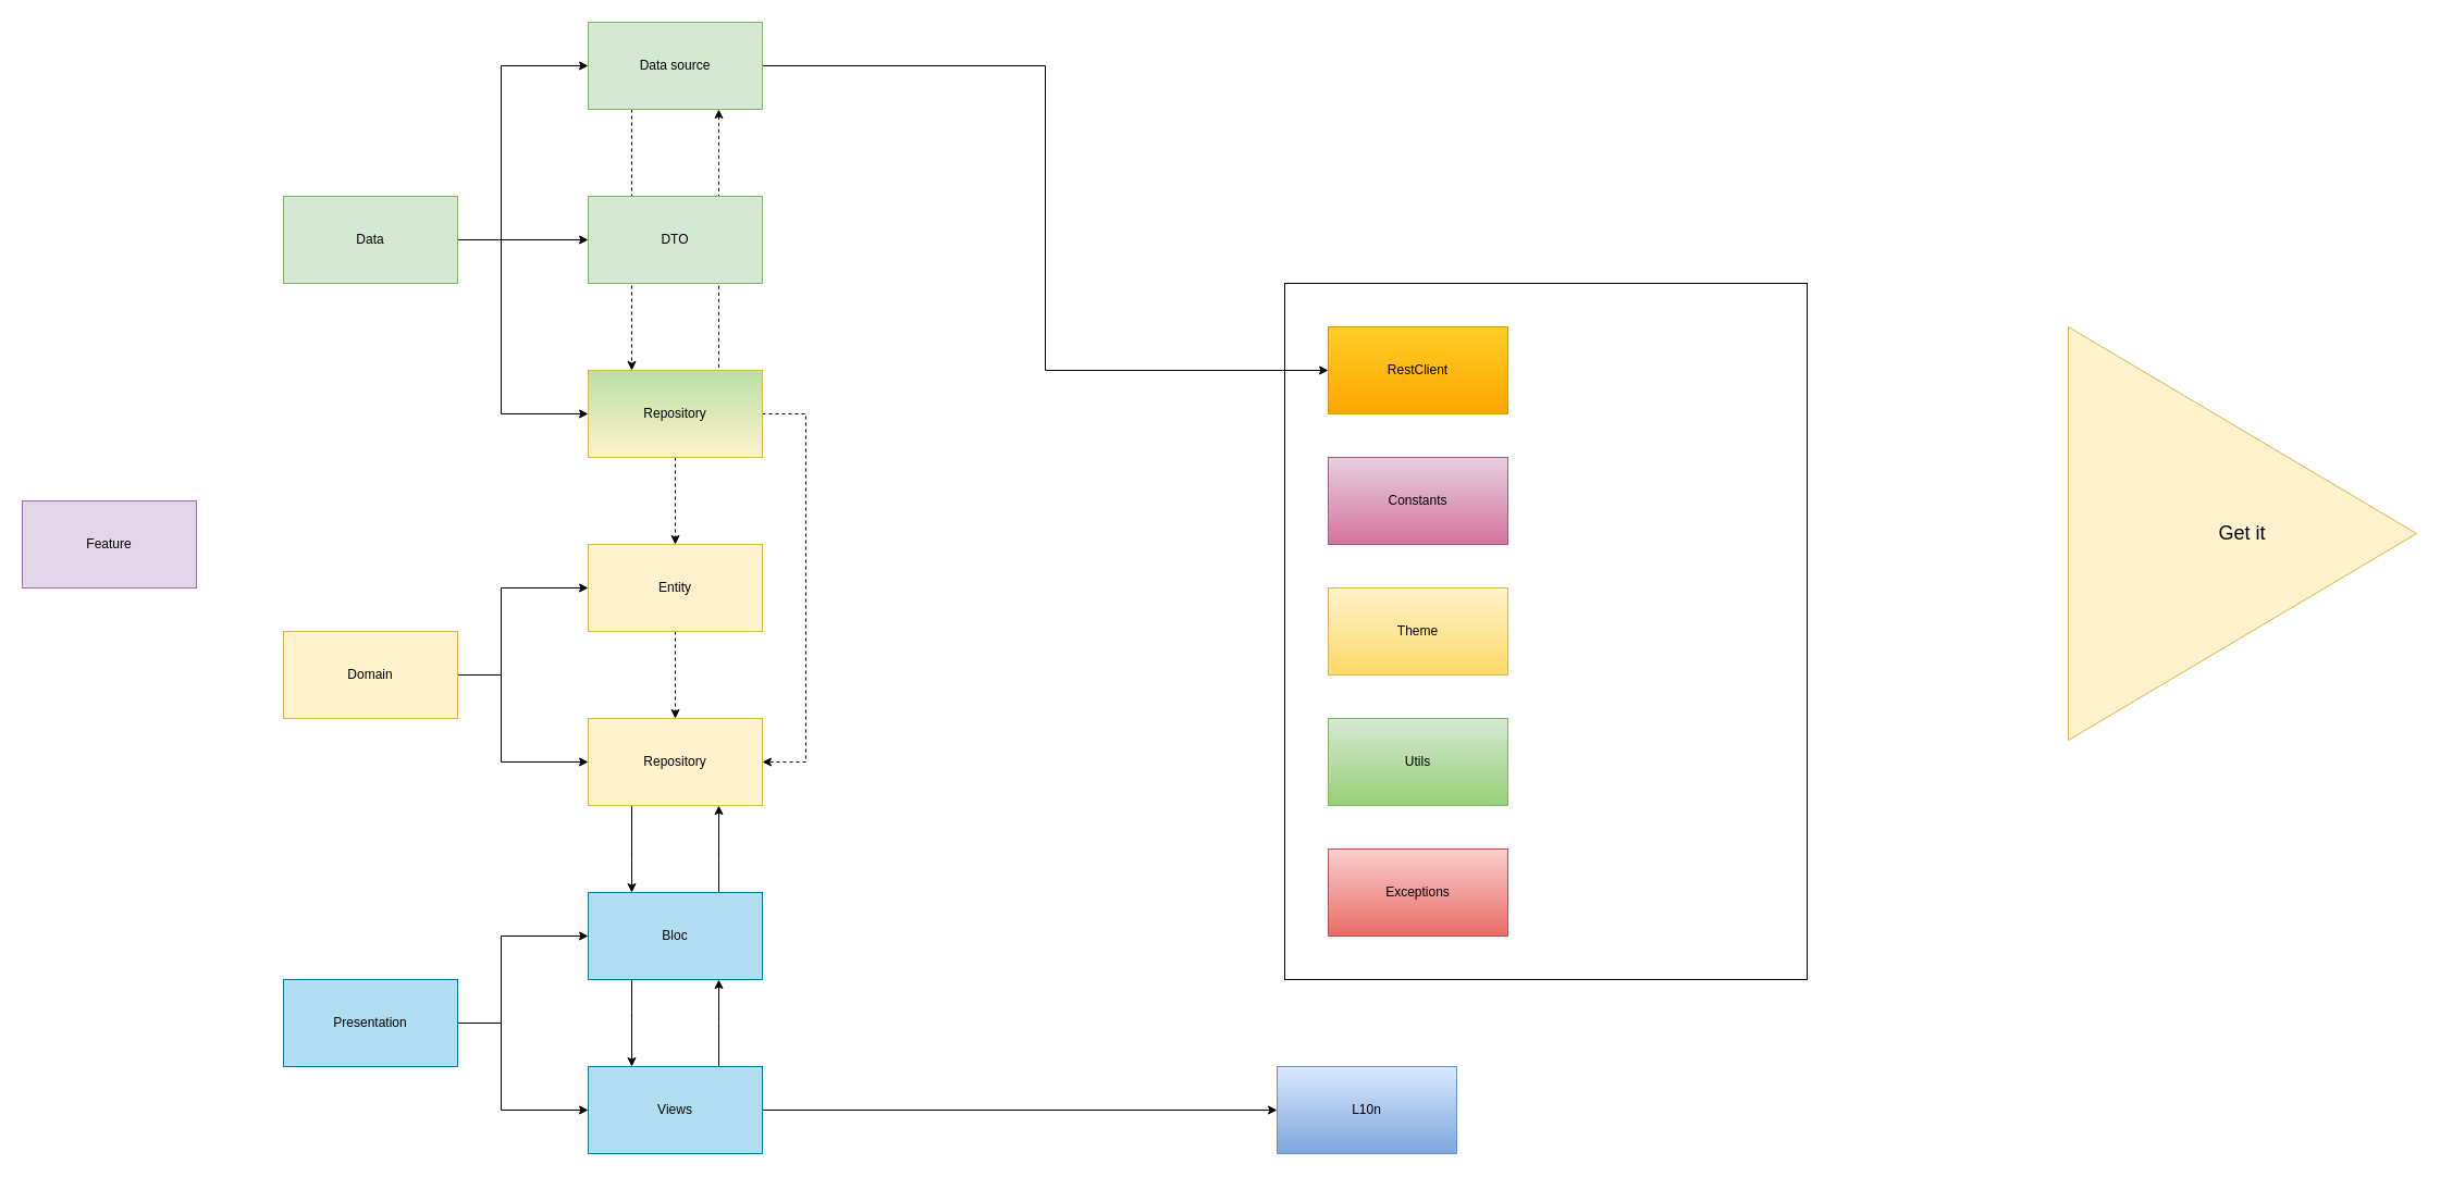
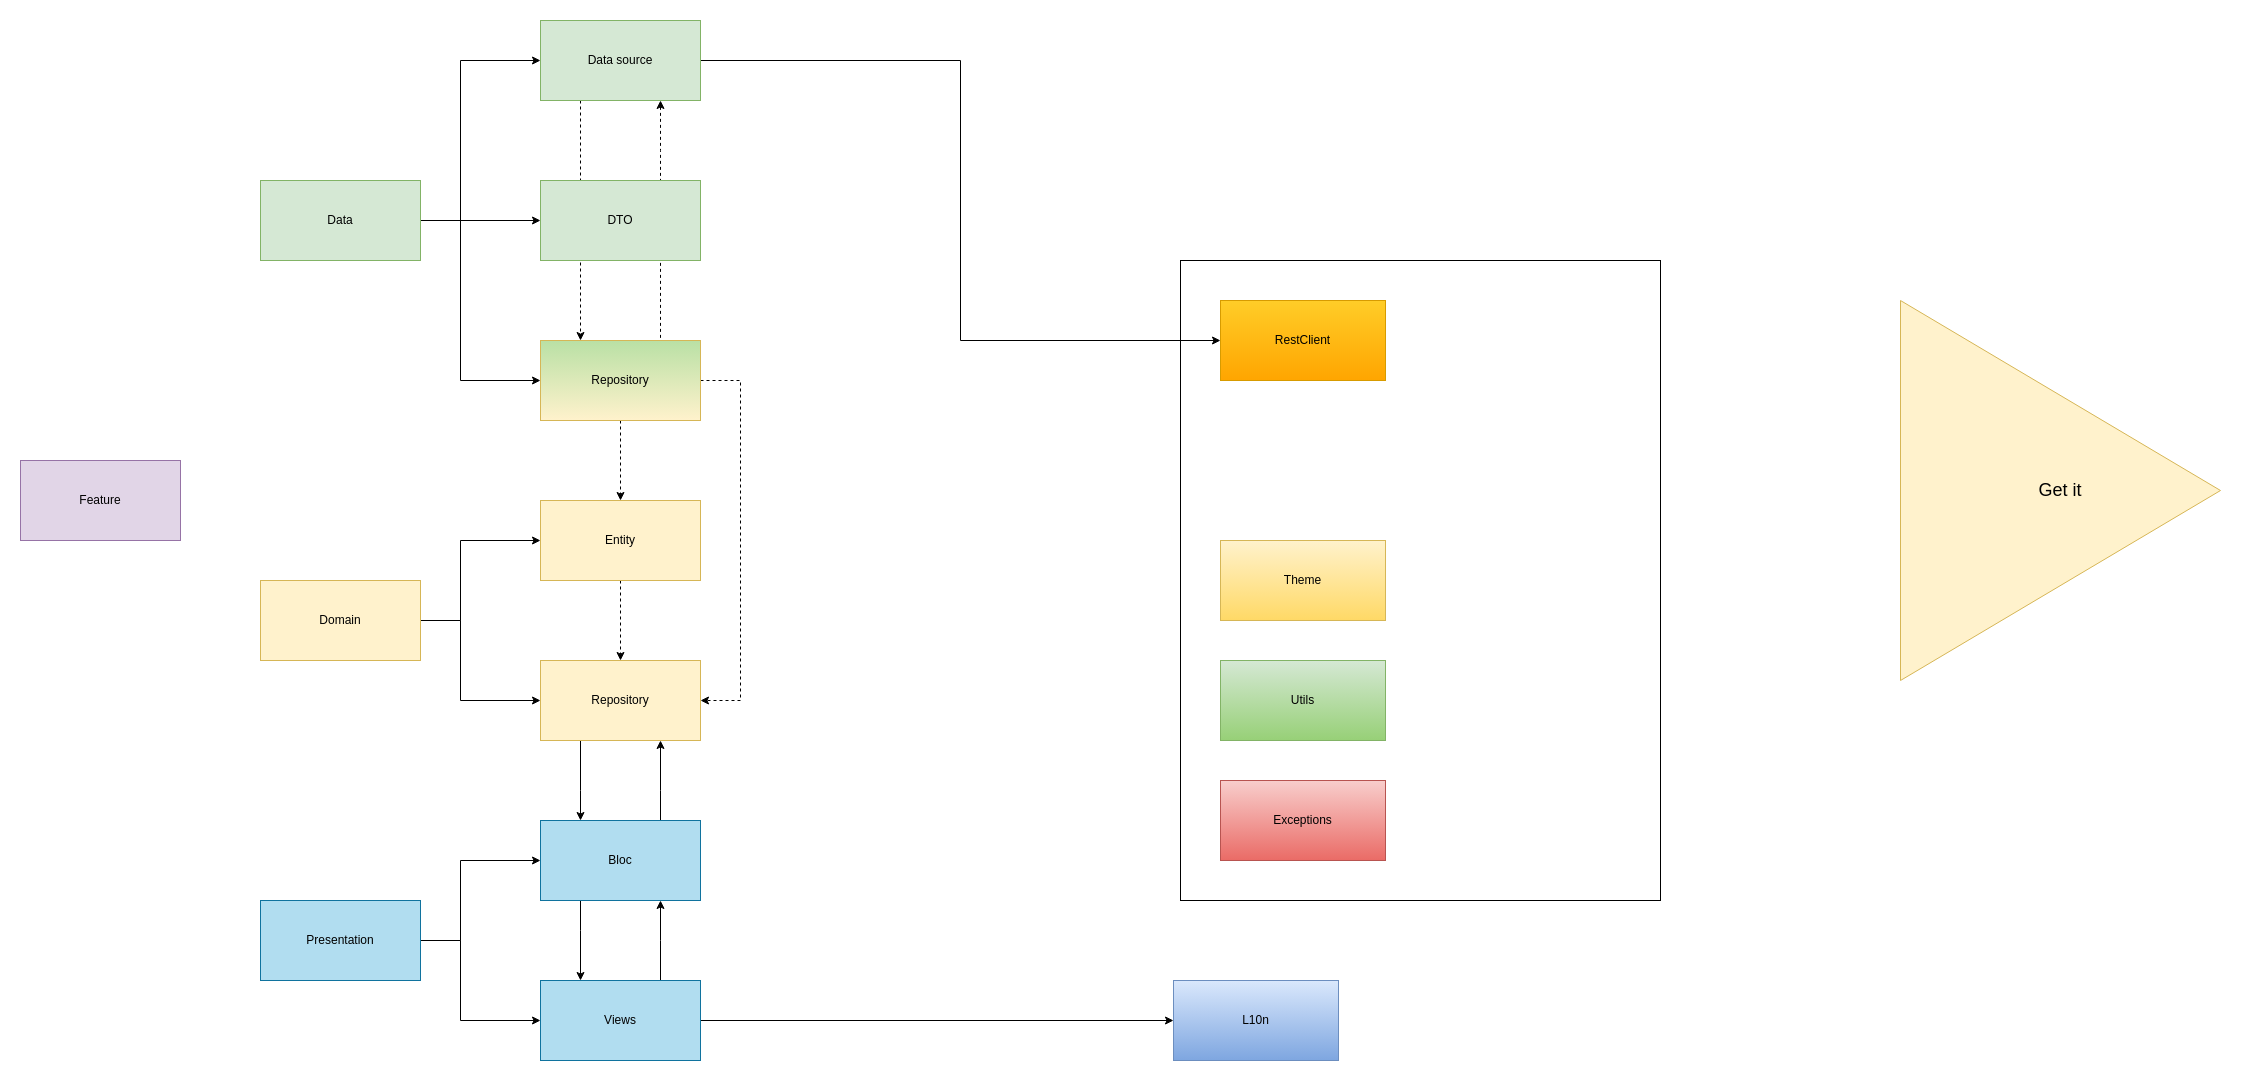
  <mxCell id="0" />
  <mxCell id="1" parent="0" />
  <mxCell id="2" value="Feature" style="rounded=0;whiteSpace=wrap;html=1;fillColor=#e1d5e7;strokeColor=#9673a6;" parent="1" vertex="1"><mxGeometry x="20" y="460" width="160" height="80" as="geometry" /></mxCell>
  <mxCell id="3" style="edgeStyle=orthogonalEdgeStyle;rounded=0;orthogonalLoop=1;jettySize=auto;html=1;entryX=0;entryY=0.5;entryDx=0;entryDy=0;fontFamily=Helvetica;fontSize=12;fontColor=default;" parent="1" source="6" target="15" edge="1"><mxGeometry relative="1" as="geometry"><Array as="points"><mxPoint x="460" y="220" /><mxPoint x="460" y="60" /></Array></mxGeometry></mxCell>
  <mxCell id="4" style="edgeStyle=orthogonalEdgeStyle;rounded=0;orthogonalLoop=1;jettySize=auto;html=1;entryX=0;entryY=0.5;entryDx=0;entryDy=0;fontFamily=Helvetica;fontSize=12;fontColor=default;" parent="1" source="6" target="18" edge="1"><mxGeometry relative="1" as="geometry"><Array as="points"><mxPoint x="460" y="220" /><mxPoint x="460" y="380" /></Array></mxGeometry></mxCell>
  <mxCell id="5" style="edgeStyle=orthogonalEdgeStyle;rounded=0;orthogonalLoop=1;jettySize=auto;html=1;fontFamily=Helvetica;fontSize=12;fontColor=default;" parent="1" source="6" target="22" edge="1"><mxGeometry relative="1" as="geometry" /></mxCell>
  <mxCell id="6" value="Data" style="rounded=0;whiteSpace=wrap;html=1;fillColor=#d5e8d4;strokeColor=#82b366;" parent="1" vertex="1"><mxGeometry x="260" y="180" width="160" height="80" as="geometry" /></mxCell>
  <mxCell id="7" style="edgeStyle=orthogonalEdgeStyle;rounded=0;orthogonalLoop=1;jettySize=auto;html=1;entryX=0;entryY=0.5;entryDx=0;entryDy=0;fontFamily=Helvetica;fontSize=12;fontColor=default;" parent="1" source="9" target="20" edge="1"><mxGeometry relative="1" as="geometry"><Array as="points"><mxPoint x="460" y="620" /><mxPoint x="460" y="540" /></Array></mxGeometry></mxCell>
  <mxCell id="8" style="edgeStyle=orthogonalEdgeStyle;rounded=0;orthogonalLoop=1;jettySize=auto;html=1;entryX=0;entryY=0.5;entryDx=0;entryDy=0;fontFamily=Helvetica;fontSize=12;fontColor=default;" parent="1" source="9" target="24" edge="1"><mxGeometry relative="1" as="geometry"><Array as="points"><mxPoint x="460" y="620" /><mxPoint x="460" y="700" /></Array></mxGeometry></mxCell>
  <mxCell id="9" value="Domain" style="rounded=0;whiteSpace=wrap;html=1;fillColor=#fff2cc;strokeColor=#d6b656;" parent="1" vertex="1"><mxGeometry x="260" y="580" width="160" height="80" as="geometry" /></mxCell>
  <mxCell id="10" style="edgeStyle=orthogonalEdgeStyle;rounded=0;orthogonalLoop=1;jettySize=auto;html=1;entryX=0;entryY=0.5;entryDx=0;entryDy=0;fontFamily=Helvetica;fontSize=12;fontColor=default;" parent="1" source="12" target="27" edge="1"><mxGeometry relative="1" as="geometry"><Array as="points"><mxPoint x="460" y="940" /><mxPoint x="460" y="860" /></Array></mxGeometry></mxCell>
  <mxCell id="11" style="edgeStyle=orthogonalEdgeStyle;rounded=0;orthogonalLoop=1;jettySize=auto;html=1;entryX=0;entryY=0.5;entryDx=0;entryDy=0;fontFamily=Helvetica;fontSize=12;fontColor=default;" parent="1" source="12" target="30" edge="1"><mxGeometry relative="1" as="geometry"><Array as="points"><mxPoint x="460" y="940" /><mxPoint x="460" y="1020" /></Array></mxGeometry></mxCell>
  <mxCell id="12" value="Presentation" style="rounded=0;whiteSpace=wrap;html=1;fillColor=#b1ddf0;strokeColor=#10739e;" parent="1" vertex="1"><mxGeometry x="260" y="900" width="160" height="80" as="geometry" /></mxCell>
  <mxCell id="13" style="edgeStyle=orthogonalEdgeStyle;rounded=0;orthogonalLoop=1;jettySize=auto;html=1;entryX=0.25;entryY=0;entryDx=0;entryDy=0;fontFamily=Helvetica;fontSize=12;fontColor=default;dashed=1;" parent="1" source="15" target="18" edge="1"><mxGeometry relative="1" as="geometry"><Array as="points"><mxPoint x="580" y="170" /><mxPoint x="580" y="170" /></Array></mxGeometry></mxCell>
  <mxCell id="14" style="edgeStyle=orthogonalEdgeStyle;rounded=0;orthogonalLoop=1;jettySize=auto;html=1;entryX=0;entryY=0.5;entryDx=0;entryDy=0;fontFamily=Helvetica;fontSize=12;fontColor=default;" parent="1" source="15" target="32" edge="1"><mxGeometry relative="1" as="geometry" /></mxCell>
  <mxCell id="15" value="Data source" style="rounded=0;whiteSpace=wrap;html=1;fillColor=#d5e8d4;strokeColor=#82b366;" parent="1" vertex="1"><mxGeometry x="540" y="20" width="160" height="80" as="geometry" /></mxCell>
  <mxCell id="16" style="edgeStyle=orthogonalEdgeStyle;rounded=0;orthogonalLoop=1;jettySize=auto;html=1;fontFamily=Helvetica;fontSize=12;fontColor=default;exitX=1;exitY=0.5;exitDx=0;exitDy=0;dashed=1;entryX=1;entryY=0.5;entryDx=0;entryDy=0;" parent="1" source="18" target="24" edge="1"><mxGeometry relative="1" as="geometry"><mxPoint x="720" y="380" as="sourcePoint" /><mxPoint x="710" y="710" as="targetPoint" /><Array as="points"><mxPoint x="740" y="380" /><mxPoint x="740" y="700" /></Array></mxGeometry></mxCell>
  <mxCell id="17" style="edgeStyle=orthogonalEdgeStyle;rounded=0;orthogonalLoop=1;jettySize=auto;html=1;entryX=0.5;entryY=0;entryDx=0;entryDy=0;fontFamily=Helvetica;fontSize=12;fontColor=default;dashed=1;" parent="1" source="18" target="20" edge="1"><mxGeometry relative="1" as="geometry" /></mxCell>
  <mxCell id="18" value="Repository" style="rounded=0;whiteSpace=wrap;html=1;fillColor=#fff2cc;strokeColor=#d6b656;gradientColor=#B9E0A5;gradientDirection=north;" parent="1" vertex="1"><mxGeometry x="540" y="340" width="160" height="80" as="geometry" /></mxCell>
  <mxCell id="19" style="edgeStyle=orthogonalEdgeStyle;rounded=0;orthogonalLoop=1;jettySize=auto;html=1;entryX=0.5;entryY=0;entryDx=0;entryDy=0;fontFamily=Helvetica;fontSize=12;fontColor=default;dashed=1;" parent="1" source="20" target="24" edge="1"><mxGeometry relative="1" as="geometry" /></mxCell>
  <mxCell id="20" value="Entity" style="rounded=0;whiteSpace=wrap;html=1;fillColor=#fff2cc;strokeColor=#d6b656;" parent="1" vertex="1"><mxGeometry x="540" y="500" width="160" height="80" as="geometry" /></mxCell>
  <mxCell id="21" style="edgeStyle=orthogonalEdgeStyle;rounded=0;orthogonalLoop=1;jettySize=auto;html=1;fontFamily=Helvetica;fontSize=12;fontColor=default;entryX=0.75;entryY=0;entryDx=0;entryDy=0;endArrow=none;endFill=0;startArrow=classic;startFill=1;dashed=1;" parent="1" source="15" target="18" edge="1"><mxGeometry relative="1" as="geometry"><mxPoint x="660" y="340" as="targetPoint" /><Array as="points"><mxPoint x="660" y="150" /><mxPoint x="660" y="150" /></Array></mxGeometry></mxCell>
  <mxCell id="22" value="DTO" style="rounded=0;whiteSpace=wrap;html=1;fillColor=#d5e8d4;strokeColor=#82b366;" parent="1" vertex="1"><mxGeometry x="540" y="180" width="160" height="80" as="geometry" /></mxCell>
  <mxCell id="23" value="" style="edgeStyle=orthogonalEdgeStyle;rounded=0;orthogonalLoop=1;jettySize=auto;html=1;fontFamily=Helvetica;fontSize=12;fontColor=default;" parent="1" source="24" target="27" edge="1"><mxGeometry relative="1" as="geometry"><Array as="points"><mxPoint x="580" y="790" /><mxPoint x="580" y="790" /></Array></mxGeometry></mxCell>
  <mxCell id="24" value="Repository" style="rounded=0;whiteSpace=wrap;html=1;fillColor=#fff2cc;strokeColor=#d6b656;fillStyle=solid;" parent="1" vertex="1"><mxGeometry x="540" y="660" width="160" height="80" as="geometry" /></mxCell>
  <mxCell id="25" value="" style="edgeStyle=orthogonalEdgeStyle;rounded=0;orthogonalLoop=1;jettySize=auto;html=1;fontFamily=Helvetica;fontSize=12;fontColor=default;" parent="1" source="27" target="24" edge="1"><mxGeometry relative="1" as="geometry"><Array as="points"><mxPoint x="660" y="790" /><mxPoint x="660" y="790" /></Array></mxGeometry></mxCell>
  <mxCell id="26" style="edgeStyle=orthogonalEdgeStyle;rounded=0;orthogonalLoop=1;jettySize=auto;html=1;entryX=0.25;entryY=0;entryDx=0;entryDy=0;fontFamily=Helvetica;fontSize=12;fontColor=default;" parent="1" source="27" target="30" edge="1"><mxGeometry relative="1" as="geometry"><Array as="points"><mxPoint x="580" y="930" /><mxPoint x="580" y="930" /></Array></mxGeometry></mxCell>
  <mxCell id="27" value="Bloc" style="rounded=0;whiteSpace=wrap;html=1;fillColor=#b1ddf0;strokeColor=#10739e;" parent="1" vertex="1"><mxGeometry x="540" y="820" width="160" height="80" as="geometry" /></mxCell>
  <mxCell id="28" value="" style="edgeStyle=orthogonalEdgeStyle;rounded=0;orthogonalLoop=1;jettySize=auto;html=1;fontFamily=Helvetica;fontSize=12;fontColor=default;" parent="1" source="30" target="27" edge="1"><mxGeometry relative="1" as="geometry"><Array as="points"><mxPoint x="660" y="940" /><mxPoint x="660" y="940" /></Array></mxGeometry></mxCell>
  <mxCell id="29" style="edgeStyle=orthogonalEdgeStyle;rounded=0;orthogonalLoop=1;jettySize=auto;html=1;entryX=0;entryY=0.5;entryDx=0;entryDy=0;fontFamily=Helvetica;fontSize=12;fontColor=default;" parent="1" source="30" target="37" edge="1"><mxGeometry relative="1" as="geometry" /></mxCell>
  <mxCell id="30" value="Views" style="rounded=0;whiteSpace=wrap;html=1;fillColor=#b1ddf0;strokeColor=#10739e;" parent="1" vertex="1"><mxGeometry x="540" y="980" width="160" height="80" as="geometry" /></mxCell>
  <mxCell id="31" value="" style="rounded=0;whiteSpace=wrap;html=1;strokeColor=#000000;align=center;verticalAlign=middle;fontFamily=Helvetica;fontSize=12;fontColor=default;fillColor=none;fillStyle=auto;" parent="1" vertex="1"><mxGeometry x="1180" y="260" width="480" height="640" as="geometry" /></mxCell>
  <mxCell id="32" value="RestClient" style="rounded=0;whiteSpace=wrap;html=1;fillColor=#ffcd28;strokeColor=#d79b00;gradientColor=#ffa500;" parent="1" vertex="1"><mxGeometry x="1220" y="300" width="165" height="80" as="geometry" /></mxCell>
- <mxCell id="33" value="Constants" style="rounded=0;whiteSpace=wrap;html=1;fillColor=#e6d0de;strokeColor=#996185;gradientColor=#d5739d;" parent="1" vertex="1"><mxGeometry x="1220" width="165" height="80" as="geometry" y="420" /></mxCell>
  <mxCell id="34" value="Theme" style="rounded=0;whiteSpace=wrap;html=1;fillColor=#fff2cc;strokeColor=#d6b656;gradientColor=#ffd966;" parent="1" vertex="1"><mxGeometry x="1220" y="540" width="165" height="80" as="geometry" /></mxCell>
  <mxCell id="35" value="Utils" style="rounded=0;whiteSpace=wrap;html=1;fillColor=#d5e8d4;strokeColor=#82b366;gradientColor=#97d077;" parent="1" vertex="1"><mxGeometry x="1220" y="660" width="165" height="80" as="geometry" /></mxCell>
  <mxCell id="36" value="Exceptions" style="rounded=0;whiteSpace=wrap;html=1;fillColor=#f8cecc;strokeColor=#b85450;gradientColor=#ea6b66;" parent="1" vertex="1"><mxGeometry x="1220" y="780" width="165" height="80" as="geometry" /></mxCell>
  <mxCell id="37" value="L10n" style="rounded=0;whiteSpace=wrap;html=1;fillColor=#dae8fc;strokeColor=#6c8ebf;gradientColor=#7ea6e0;" parent="1" vertex="1"><mxGeometry x="1173" y="980" width="165" height="80" as="geometry" /></mxCell>
  <mxCell id="38" value="&lt;div style=&quot;&quot;&gt;&lt;font size=&quot;4&quot;&gt;Get it&lt;/font&gt;&lt;/div&gt;" style="triangle;whiteSpace=wrap;html=1;rounded=0;strokeColor=#d6b656;align=center;verticalAlign=middle;fontFamily=Helvetica;fontSize=12;fontColor=default;fillColor=#fff2cc;" parent="1" vertex="1"><mxGeometry x="1900" y="300" width="320" height="380" as="geometry" /></mxCell>
